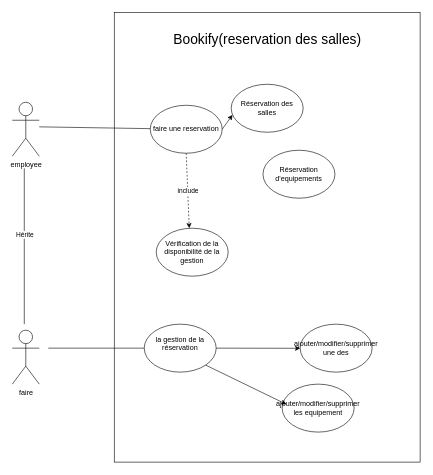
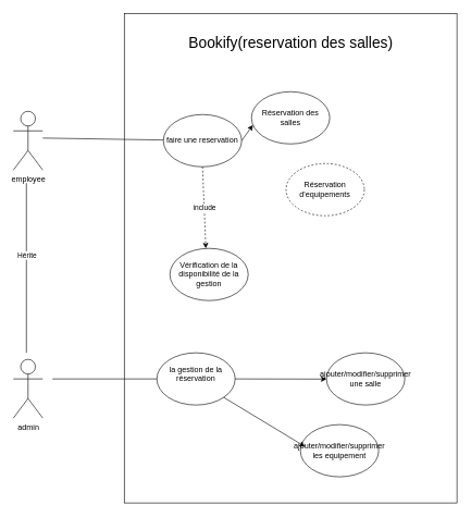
  <mxCell id="0" />
  <mxCell id="1" parent="0" />
  <mxCell id="2" value="" style="rounded=0;whiteSpace=wrap;html=1;direction=south;" vertex="1" parent="1"><mxGeometry x="190" y="20" width="510" height="750" as="geometry" /></mxCell>
  <mxCell id="3" value="employee" style="shape=umlActor;verticalLabelPosition=bottom;verticalAlign=top;html=1;outlineConnect=0;" vertex="1" parent="1"><mxGeometry x="20" y="170" width="45" height="90" as="geometry" /></mxCell>
- <mxCell id="4" value="&lt;div&gt;faire&lt;/div&gt;&lt;div&gt;&lt;br&gt;&lt;/div&gt;" style="shape=umlActor;verticalLabelPosition=bottom;verticalAlign=top;html=1;outlineConnect=0;" vertex="1" parent="1"><mxGeometry x="20" y="550" width="45" height="90" as="geometry" /></mxCell>
+ <mxCell id="4" value="&lt;div&gt;admin&lt;/div&gt;&lt;div&gt;&lt;br&gt;&lt;/div&gt;" style="shape=umlActor;verticalLabelPosition=bottom;verticalAlign=top;html=1;outlineConnect=0;" vertex="1" parent="1"><mxGeometry x="20" y="550" width="45" height="90" as="geometry" /></mxCell>
  <mxCell id="5" value="&lt;font style=&quot;font-size: 23px;&quot;&gt;Bookify(reservation des salles)&lt;/font&gt;" style="text;strokeColor=none;align=center;fillColor=none;html=1;verticalAlign=middle;whiteSpace=wrap;rounded=0;" vertex="1" parent="1"><mxGeometry x="273.75" y="50" width="342.5" height="30" as="geometry" /></mxCell>
  <mxCell id="6" value="faire une reservation" style="ellipse;whiteSpace=wrap;html=1;" vertex="1" parent="1"><mxGeometry x="250" y="175" width="120" height="80" as="geometry" /></mxCell>
  <mxCell id="7" value="Réservation des salles" style="ellipse;whiteSpace=wrap;html=1;" vertex="1" parent="1"><mxGeometry x="385" y="140" width="120" height="80" as="geometry" /></mxCell>
- <mxCell id="8" value="Réservation d'equipements" style="ellipse;whiteSpace=wrap;html=1;" vertex="1" parent="1"><mxGeometry x="438" y="250" width="120" height="80" as="geometry" /></mxCell>
+ <mxCell id="8" value="Réservation d'equipements" style="ellipse;whiteSpace=wrap;html=1;dashed=1;" vertex="1" parent="1"><mxGeometry x="438" y="250" width="120" height="80" as="geometry" /></mxCell>
  <mxCell id="9" value="" style="endArrow=classic;html=1;rounded=0;exitX=1;exitY=0.5;exitDx=0;exitDy=0;entryX=0.018;entryY=0.638;entryDx=0;entryDy=0;entryPerimeter=0;" edge="1" parent="1" source="6" target="7"><mxGeometry width="50" height="50" relative="1" as="geometry"><mxPoint x="390" y="220" as="sourcePoint" /><mxPoint x="440" y="170" as="targetPoint" /><Array as="points" /></mxGeometry></mxCell>
  <mxCell id="10" value="" style="endArrow=none;html=1;rounded=0;entryX=0;entryY=0.5;entryDx=0;entryDy=0;" edge="1" parent="1"><mxGeometry width="50" height="50" relative="1" as="geometry"><mxPoint x="65" y="211" as="sourcePoint" /><mxPoint x="250" y="214" as="targetPoint" /></mxGeometry></mxCell>
  <mxCell id="11" value="Vérification de la disponibilité de la gestion" style="ellipse;whiteSpace=wrap;html=1;" vertex="1" parent="1"><mxGeometry x="260" y="380" width="120" height="80" as="geometry" /></mxCell>
  <mxCell id="12" value="" style="endArrow=classic;html=1;rounded=0;entryX=0.5;entryY=0.125;entryDx=0;entryDy=0;entryPerimeter=0;dashed=1;exitX=0.5;exitY=1;exitDx=0;exitDy=0;" edge="1" parent="1" source="6"><mxGeometry relative="1" as="geometry"><mxPoint x="310" y="260" as="sourcePoint" /><mxPoint x="315" y="380" as="targetPoint" /></mxGeometry></mxCell>
  <mxCell id="13" value="include" style="edgeLabel;resizable=0;html=1;align=center;verticalAlign=middle;" connectable="0" vertex="1" parent="12"><mxGeometry relative="1" as="geometry" /></mxCell>
  <mxCell id="14" value="" style="endArrow=none;html=1;rounded=0;" edge="1" parent="1" target="15"><mxGeometry width="50" height="50" relative="1" as="geometry"><mxPoint x="80" y="580" as="sourcePoint" /><mxPoint x="300" y="580" as="targetPoint" /></mxGeometry></mxCell>
  <mxCell id="15" value="&#10;la gestion de la réservation&#10;&#10;" style="ellipse;whiteSpace=wrap;html=1;" vertex="1" parent="1"><mxGeometry x="240" y="540" width="120" height="80" as="geometry" /></mxCell>
  <mxCell id="16" value="" style="endArrow=classic;html=1;rounded=0;entryX=0.747;entryY=0.392;entryDx=0;entryDy=0;entryPerimeter=0;" edge="1" parent="1" target="2"><mxGeometry width="50" height="50" relative="1" as="geometry"><mxPoint x="360" y="580" as="sourcePoint" /><mxPoint x="410" y="530" as="targetPoint" /></mxGeometry></mxCell>
- <mxCell id="17" value="ajouter/modifier/supprimer une des" style="ellipse;whiteSpace=wrap;html=1;" vertex="1" parent="1"><mxGeometry x="500" y="540" width="120" height="80" as="geometry" /></mxCell>
+ <mxCell id="17" value="ajouter/modifier/supprimer une salle" style="ellipse;whiteSpace=wrap;html=1;" vertex="1" parent="1"><mxGeometry x="500" y="540" width="120" height="80" as="geometry" /></mxCell>
  <mxCell id="18" value="" style="endArrow=none;html=1;rounded=0;" edge="1" parent="1"><mxGeometry width="50" height="50" relative="1" as="geometry"><mxPoint x="40" y="540" as="sourcePoint" /><mxPoint x="40" y="280" as="targetPoint" /></mxGeometry></mxCell>
  <mxCell id="19" value="Hérite" style="edgeLabel;html=1;align=center;verticalAlign=middle;resizable=0;points=[];" vertex="1" connectable="0" parent="18"><mxGeometry x="0.156" relative="1" as="geometry"><mxPoint as="offset" /></mxGeometry></mxCell>
- <mxCell id="20" value="ajouter/modifier/supprimer les equipement" style="ellipse;whiteSpace=wrap;html=1;" vertex="1" parent="1"><mxGeometry x="470" y="640" width="120" height="80" as="geometry" /></mxCell>
+ <mxCell id="20" value="ajouter/modifier/supprimer les equipement" style="ellipse;whiteSpace=wrap;html=1;" vertex="1" parent="1"><mxGeometry x="460" y="650" width="120" height="80" as="geometry" /></mxCell>
  <mxCell id="21" value="" style="endArrow=classic;html=1;rounded=0;entryX=0.057;entryY=0.419;entryDx=0;entryDy=0;entryPerimeter=0;exitX=1;exitY=1;exitDx=0;exitDy=0;" edge="1" parent="1" source="15" target="20"><mxGeometry width="50" height="50" relative="1" as="geometry"><mxPoint x="380" y="670" as="sourcePoint" /><mxPoint x="430" y="620" as="targetPoint" /></mxGeometry></mxCell>
